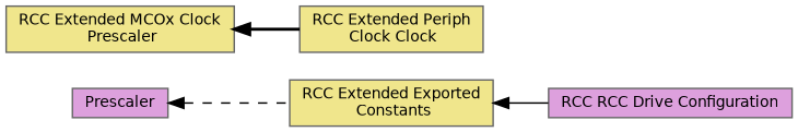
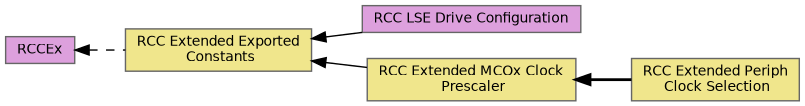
  digraph {
    rankdir=LR
    node [color=grey40 fillcolor=khaki fontname=Helvetica fontsize=10 shape=box style=filled]
    edge [dir=back fontname=Helvetica fontsize=10 labelfontname=Helvetica labelfontsize=10 shape=plaintext style=solid]
-   n1 [fillcolor=plum height=0.2 label=Prescaler width=0.4]
+   n1 [fillcolor=plum height=0.2 label=RCCEx width=0.4]
    n2 [color=gray40 fontcolor=black height=0.2 label="RCC Extended Exported\l Constants" width=0.4]
-   n3 [fillcolor=plum height=0.2 label="RCC RCC Drive Configuration" width=0.4]
+   n3 [fillcolor=plum height=0.2 label="RCC LSE Drive Configuration" width=0.4]
    n4 [height=0.2 label="RCC Extended MCOx Clock\l Prescaler" width=0.4]
-   n5 [height=0.2 label="RCC Extended Periph\l Clock Clock" width=0.4]
+   n5 [height=0.2 label="RCC Extended Periph\l Clock Selection" width=0.4]
    n1 -> n2 [style=dashed]
    n2 -> n3
+   n2 -> n4
    n4 -> n5 [style=bold]
  }
